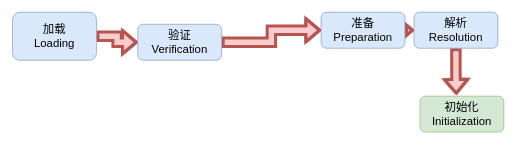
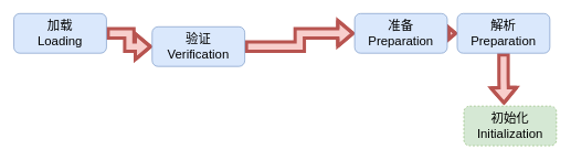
  <mxCell id="0" />
  <mxCell id="1" parent="0" />
  <mxCell id="2" style="edgeStyle=orthogonalEdgeStyle;rounded=0;orthogonalLoop=1;jettySize=auto;html=1;entryX=0;entryY=0.5;entryDx=0;entryDy=0;shape=flexArrow;fillColor=#f8cecc;strokeColor=#b85450;strokeWidth=5;" parent="1" source="3" target="5" edge="1"><mxGeometry relative="1" as="geometry" /></mxCell>
- <mxCell id="3" value="&lt;font style=&quot;font-size: 19px;&quot;&gt;加载&lt;br&gt;Loading&lt;/font&gt;" style="rounded=1;whiteSpace=wrap;html=1;fillColor=#dae8fc;strokeColor=#6c8ebf;" parent="1" vertex="1"><mxGeometry x="20" y="20" width="140" height="80" as="geometry" /></mxCell>
+ <mxCell id="3" value="&lt;font style=&quot;font-size: 19px;&quot;&gt;加载&lt;br&gt;Loading&lt;/font&gt;" style="rounded=1;whiteSpace=wrap;html=1;fillColor=#dae8fc;strokeColor=#6c8ebf;" parent="1" vertex="1"><mxGeometry x="20" y="20" width="140" height="60" as="geometry" /></mxCell>
  <mxCell id="4" style="edgeStyle=orthogonalEdgeStyle;rounded=0;orthogonalLoop=1;jettySize=auto;html=1;shape=flexArrow;fillColor=#f8cecc;strokeColor=#b85450;strokeWidth=5;" parent="1" source="5" target="7" edge="1"><mxGeometry relative="1" as="geometry" /></mxCell>
  <mxCell id="5" value="&lt;font style=&quot;font-size: 19px;&quot;&gt;验证&lt;br&gt;Verification&lt;/font&gt;" style="rounded=1;whiteSpace=wrap;html=1;fillColor=#dae8fc;strokeColor=#6c8ebf;" parent="1" vertex="1"><mxGeometry x="229" y="40" width="140" height="60" as="geometry" /></mxCell>
  <mxCell id="6" style="edgeStyle=orthogonalEdgeStyle;rounded=0;orthogonalLoop=1;jettySize=auto;html=1;entryX=0;entryY=0.5;entryDx=0;entryDy=0;shape=flexArrow;strokeWidth=5;fillColor=#f8cecc;strokeColor=#b85450;" parent="1" source="7" target="9" edge="1"><mxGeometry relative="1" as="geometry" /></mxCell>
  <mxCell id="7" value="&lt;font style=&quot;font-size: 19px;&quot;&gt;准备&lt;br&gt;Preparation&lt;/font&gt;" style="rounded=1;whiteSpace=wrap;html=1;fillColor=#dae8fc;strokeColor=#6c8ebf;" parent="1" vertex="1"><mxGeometry x="535" y="20" width="140" height="60" as="geometry" /></mxCell>
  <mxCell id="8" style="edgeStyle=orthogonalEdgeStyle;rounded=0;orthogonalLoop=1;jettySize=auto;html=1;entryX=0.434;entryY=-0.04;entryDx=0;entryDy=0;entryPerimeter=0;shape=flexArrow;strokeWidth=5;fillColor=#f8cecc;strokeColor=#b85450;" parent="1" source="9" target="10" edge="1"><mxGeometry relative="1" as="geometry" /></mxCell>
- <mxCell id="9" value="&lt;font style=&quot;font-size: 19px;&quot;&gt;解析&lt;br&gt;Resolution&lt;/font&gt;" style="rounded=1;whiteSpace=wrap;html=1;fillColor=#dae8fc;strokeColor=#6c8ebf;" parent="1" vertex="1"><mxGeometry x="690" y="20" width="140" height="60" as="geometry" /></mxCell>
- <mxCell id="10" value="&lt;font style=&quot;font-size: 19px;&quot;&gt;初始化&lt;br&gt;Initialization&lt;/font&gt;" style="rounded=1;whiteSpace=wrap;html=1;fillColor=#d5e8d4;strokeColor=#82b366;" parent="1" vertex="1"><mxGeometry x="700" y="160" width="140" height="60" as="geometry" /></mxCell>
+ <mxCell id="9" value="&lt;font style=&quot;font-size: 19px;&quot;&gt;解析&lt;br&gt;Preparation&lt;/font&gt;" style="rounded=1;whiteSpace=wrap;html=1;fillColor=#dae8fc;strokeColor=#6c8ebf;" parent="1" vertex="1"><mxGeometry x="690" y="20" width="140" height="60" as="geometry" /></mxCell>
+ <mxCell id="10" value="&lt;font style=&quot;font-size: 19px;&quot;&gt;初始化&lt;br&gt;Initialization&lt;/font&gt;" style="rounded=1;whiteSpace=wrap;html=1;fillColor=#d5e8d4;strokeColor=#82b366;dashed=1;" parent="1" vertex="1"><mxGeometry x="700" y="160" width="140" height="60" as="geometry" /></mxCell>
